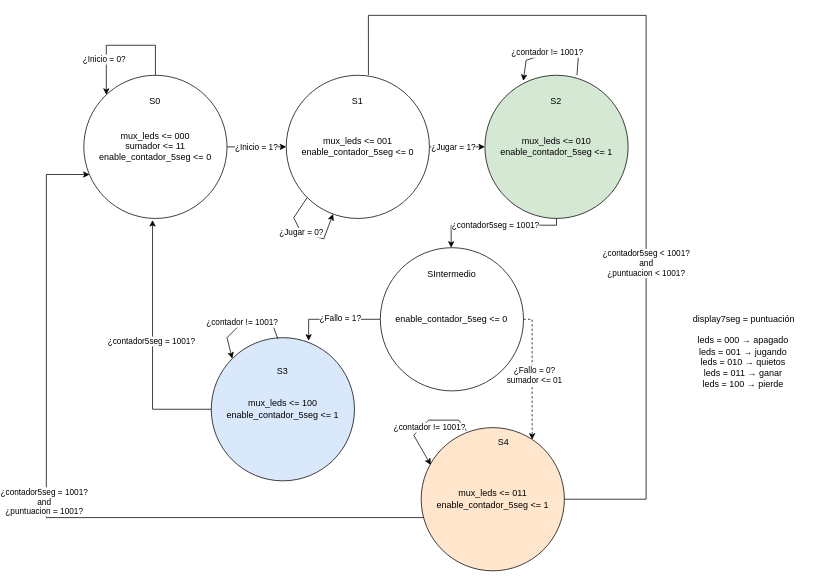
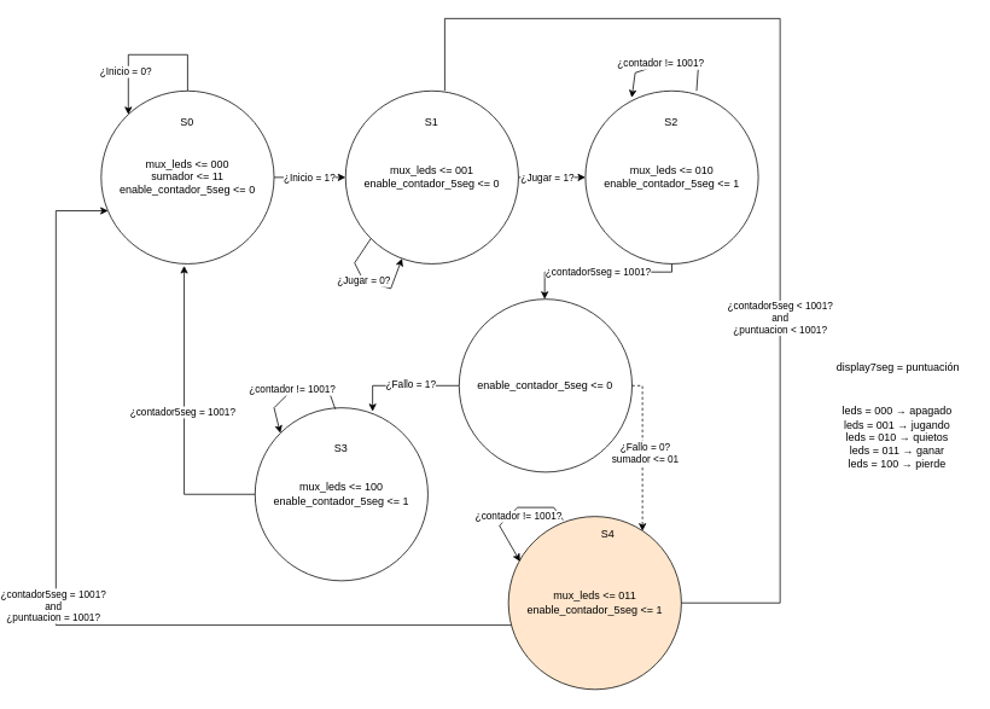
  <mxCell id="0" />
  <mxCell id="1" parent="0" />
- <mxCell id="2" value="display7seg&amp;nbsp;= puntuación" style="text;html=1;align=center;verticalAlign=middle;resizable=0;points=[];autosize=1;strokeColor=none;fillColor=none;" parent="1" vertex="1"><mxGeometry x="871" y="410" width="160" height="30" as="geometry" /></mxCell>
+ <mxCell id="2" value="display7seg&amp;nbsp;= puntuación" style="text;html=1;align=center;verticalAlign=middle;resizable=0;points=[];autosize=1;strokeColor=none;fillColor=none;" parent="1" vertex="1"><mxGeometry x="871" y="390" width="160" height="30" as="geometry" /></mxCell>
  <mxCell id="3" value="leds = 000&amp;nbsp;→ apagado&lt;br&gt;leds = 001&amp;nbsp;→ jugando&lt;br&gt;leds = 010&amp;nbsp;→ quietos&lt;br&gt;leds = 011&amp;nbsp;→ ganar&lt;br&gt;leds = 100&amp;nbsp;→ pierde&lt;br&gt;&amp;nbsp;" style="text;html=1;align=center;verticalAlign=middle;resizable=0;points=[];autosize=1;strokeColor=none;fillColor=none;" parent="1" vertex="1"><mxGeometry x="879.91" y="440" width="140" height="100" as="geometry" /></mxCell>
  <mxCell id="4" style="edgeStyle=orthogonalEdgeStyle;rounded=0;orthogonalLoop=1;jettySize=auto;html=1;entryX=0;entryY=0.5;entryDx=0;entryDy=0;" edge="1" parent="1" source="8" target="11"><mxGeometry relative="1" as="geometry" /></mxCell>
  <mxCell id="5" value="¿Inicio = 1?" style="edgeLabel;html=1;align=center;verticalAlign=middle;resizable=0;points=[];" vertex="1" connectable="0" parent="4"><mxGeometry x="-0.194" y="1" relative="1" as="geometry"><mxPoint x="7" y="1" as="offset" /></mxGeometry></mxCell>
  <mxCell id="6" style="edgeStyle=orthogonalEdgeStyle;rounded=0;orthogonalLoop=1;jettySize=auto;html=1;exitX=0.5;exitY=0;exitDx=0;exitDy=0;" edge="1" parent="1" source="8" target="8"><mxGeometry relative="1" as="geometry"><mxPoint x="100.91" y="109.91" as="targetPoint" /><mxPoint x="147.45" y="99.91" as="sourcePoint" /><Array as="points"><mxPoint x="166.91" y="59.91" /><mxPoint x="100.91" y="59.91" /></Array></mxGeometry></mxCell>
  <mxCell id="7" value="¿Inicio = 0?" style="edgeLabel;html=1;align=center;verticalAlign=middle;resizable=0;points=[];" vertex="1" connectable="0" parent="6"><mxGeometry x="0.447" y="-3" relative="1" as="geometry"><mxPoint as="offset" /></mxGeometry></mxCell>
  <mxCell id="8" value="&lt;div&gt;mux_leds &amp;lt;= 000&lt;/div&gt;&lt;div&gt;sumador &amp;lt;= 11&lt;/div&gt;&lt;div&gt;enable_contador_5seg &amp;lt;= 0&lt;/div&gt;" style="ellipse;whiteSpace=wrap;html=1;aspect=fixed;" vertex="1" parent="1"><mxGeometry x="70.91" y="99.91" width="191" height="191" as="geometry" /></mxCell>
  <mxCell id="9" style="edgeStyle=orthogonalEdgeStyle;rounded=0;orthogonalLoop=1;jettySize=auto;html=1;entryX=0;entryY=0.5;entryDx=0;entryDy=0;" edge="1" parent="1" source="11" target="12"><mxGeometry relative="1" as="geometry" /></mxCell>
  <mxCell id="10" value="¿Jugar = 1?" style="edgeLabel;html=1;align=center;verticalAlign=middle;resizable=0;points=[];" vertex="1" connectable="0" parent="9"><mxGeometry x="-0.136" relative="1" as="geometry"><mxPoint as="offset" /></mxGeometry></mxCell>
  <mxCell id="11" value="&lt;div&gt;mux_leds &amp;lt;= 001&lt;/div&gt;&lt;div&gt;enable_contador_5seg &amp;lt;= 0&lt;/div&gt;" style="ellipse;whiteSpace=wrap;html=1;aspect=fixed;" vertex="1" parent="1"><mxGeometry x="340.91" y="99.91" width="191" height="191" as="geometry" /></mxCell>
- <mxCell id="12" value="&lt;div&gt;mux_leds &amp;lt;= 010&lt;/div&gt;&lt;div&gt;enable_contador_5seg &amp;lt;= 1&lt;/div&gt;" style="ellipse;whiteSpace=wrap;html=1;aspect=fixed;fillColor=#d5e8d4;" vertex="1" parent="1"><mxGeometry x="605.92" y="99.91" width="191" height="191" as="geometry" /></mxCell>
+ <mxCell id="12" value="&lt;div&gt;mux_leds &amp;lt;= 010&lt;/div&gt;&lt;div&gt;enable_contador_5seg &amp;lt;= 1&lt;/div&gt;" style="ellipse;whiteSpace=wrap;html=1;aspect=fixed;" vertex="1" parent="1"><mxGeometry x="605.92" y="99.91" width="191" height="191" as="geometry" /></mxCell>
  <mxCell id="13" style="edgeStyle=orthogonalEdgeStyle;rounded=0;orthogonalLoop=1;jettySize=auto;html=1;entryX=0.68;entryY=0.021;entryDx=0;entryDy=0;entryPerimeter=0;" edge="1" parent="1" source="15" target="26"><mxGeometry relative="1" as="geometry"><Array as="points"><mxPoint x="370.91" y="425.91" /></Array></mxGeometry></mxCell>
  <mxCell id="14" value="¿Fallo = 1?" style="edgeLabel;html=1;align=center;verticalAlign=middle;resizable=0;points=[];" vertex="1" connectable="0" parent="13"><mxGeometry x="-0.124" y="-2" relative="1" as="geometry"><mxPoint as="offset" /></mxGeometry></mxCell>
  <mxCell id="15" value="&lt;div&gt;&lt;span style=&quot;background-color: initial;&quot;&gt;enable_contador_5seg &amp;lt;= 0&lt;/span&gt;&lt;br&gt;&lt;/div&gt;" style="ellipse;whiteSpace=wrap;html=1;aspect=fixed;" vertex="1" parent="1"><mxGeometry x="466.41" y="329.91" width="191" height="191" as="geometry" /></mxCell>
  <mxCell id="16" style="edgeStyle=orthogonalEdgeStyle;rounded=0;orthogonalLoop=1;jettySize=auto;html=1;entryX=0.04;entryY=0.693;entryDx=0;entryDy=0;entryPerimeter=0;" edge="1" parent="1" source="18" target="8"><mxGeometry relative="1" as="geometry"><mxPoint x="10.91" y="259.91" as="targetPoint" /><Array as="points"><mxPoint x="20.91" y="689.91" /><mxPoint x="20.91" y="231.91" /></Array></mxGeometry></mxCell>
  <mxCell id="17" value="¿contador5seg = 1001?&lt;br&gt;and&lt;br&gt;¿puntuacion = 1001?" style="edgeLabel;html=1;align=center;verticalAlign=middle;resizable=0;points=[];" vertex="1" connectable="0" parent="16"><mxGeometry x="0.029" y="3" relative="1" as="geometry"><mxPoint y="-1" as="offset" /></mxGeometry></mxCell>
  <mxCell id="18" value="&lt;div&gt;mux_leds &amp;lt;= 011&lt;/div&gt;&lt;div&gt;enable_contador_5seg &amp;lt;= 1&lt;/div&gt;" style="ellipse;whiteSpace=wrap;html=1;aspect=fixed;fillColor=#ffe6cc;" vertex="1" parent="1"><mxGeometry x="520.91" y="569.91" width="191" height="191" as="geometry" /></mxCell>
  <mxCell id="19" value="S0" style="text;html=1;strokeColor=none;fillColor=none;align=center;verticalAlign=middle;whiteSpace=wrap;rounded=0;" vertex="1" parent="1"><mxGeometry x="136.41" y="119.91" width="60" height="30" as="geometry" /></mxCell>
  <mxCell id="20" value="S1" style="text;html=1;strokeColor=none;fillColor=none;align=center;verticalAlign=middle;whiteSpace=wrap;rounded=0;" vertex="1" parent="1"><mxGeometry x="406.41" y="119.91" width="60" height="30" as="geometry" /></mxCell>
  <mxCell id="21" value="S2" style="text;html=1;strokeColor=none;fillColor=none;align=center;verticalAlign=middle;whiteSpace=wrap;rounded=0;" vertex="1" parent="1"><mxGeometry x="671.42" y="119.91" width="60" height="30" as="geometry" /></mxCell>
- <mxCell id="22" value="SIntermedio" style="text;html=1;strokeColor=none;fillColor=none;align=center;verticalAlign=middle;whiteSpace=wrap;rounded=0;" vertex="1" parent="1"><mxGeometry x="531.91" y="349.91" width="60" height="30" as="geometry" /></mxCell>
  <mxCell id="23" value="S4" style="text;html=1;strokeColor=none;fillColor=none;align=center;verticalAlign=middle;whiteSpace=wrap;rounded=0;" vertex="1" parent="1"><mxGeometry x="601.41" y="574.91" width="60" height="30" as="geometry" /></mxCell>
  <mxCell id="24" value="" style="endArrow=classic;html=1;rounded=0;exitX=0;exitY=1;exitDx=0;exitDy=0;" edge="1" parent="1" source="11" target="11"><mxGeometry relative="1" as="geometry"><mxPoint x="340.91" y="318.13" as="sourcePoint" /><mxPoint x="400.327" y="289.907" as="targetPoint" /><Array as="points"><mxPoint x="350.91" y="289.91" /><mxPoint x="360.91" y="309.91" /><mxPoint x="390.91" y="318.13" /></Array></mxGeometry></mxCell>
  <mxCell id="25" value="¿Jugar = 0?" style="edgeLabel;resizable=0;html=1;align=center;verticalAlign=middle;" connectable="0" vertex="1" parent="24"><mxGeometry relative="1" as="geometry"><mxPoint x="-6" y="-2" as="offset" /></mxGeometry></mxCell>
- <mxCell id="26" value="&lt;div&gt;mux_leds &amp;lt;= 100&lt;/div&gt;&lt;div&gt;enable_contador_5seg &amp;lt;= 1&lt;/div&gt;" style="ellipse;whiteSpace=wrap;html=1;aspect=fixed;fillColor=#dae8fc;" vertex="1" parent="1"><mxGeometry x="240.91" y="449.91" width="191" height="191" as="geometry" /></mxCell>
+ <mxCell id="26" value="&lt;div&gt;mux_leds &amp;lt;= 100&lt;/div&gt;&lt;div&gt;enable_contador_5seg &amp;lt;= 1&lt;/div&gt;" style="ellipse;whiteSpace=wrap;html=1;aspect=fixed;" vertex="1" parent="1"><mxGeometry x="240.91" y="449.91" width="191" height="191" as="geometry" /></mxCell>
  <mxCell id="27" value="S3" style="text;html=1;strokeColor=none;fillColor=none;align=center;verticalAlign=middle;whiteSpace=wrap;rounded=0;" vertex="1" parent="1"><mxGeometry x="306.41" y="479.91" width="60" height="30" as="geometry" /></mxCell>
  <mxCell id="28" style="edgeStyle=orthogonalEdgeStyle;rounded=0;orthogonalLoop=1;jettySize=auto;html=1;" edge="1" parent="1" source="12"><mxGeometry relative="1" as="geometry"><mxPoint x="560.91" y="329.91" as="targetPoint" /><Array as="points"><mxPoint x="701.91" y="299.91" /><mxPoint x="560.91" y="299.91" /></Array></mxGeometry></mxCell>
  <mxCell id="29" value="¿contador5seg = 1001?" style="edgeLabel;html=1;align=center;verticalAlign=middle;resizable=0;points=[];" vertex="1" connectable="0" parent="28"><mxGeometry x="0.012" y="2" relative="1" as="geometry"><mxPoint y="-2" as="offset" /></mxGeometry></mxCell>
  <mxCell id="30" value="" style="endArrow=classic;html=1;rounded=0;exitX=0.643;exitY=0;exitDx=0;exitDy=0;entryX=0.268;entryY=0.039;entryDx=0;entryDy=0;entryPerimeter=0;exitPerimeter=0;" edge="1" parent="1" source="12" target="12"><mxGeometry relative="1" as="geometry"><mxPoint x="658.91" y="29.91" as="sourcePoint" /><mxPoint x="693.91" y="51.91" as="targetPoint" /><Array as="points"><mxPoint x="730.91" y="69.91" /><mxPoint x="690.91" y="69.91" /><mxPoint x="660.91" y="79.91" /></Array></mxGeometry></mxCell>
  <mxCell id="31" value="¿contador != 1001?" style="edgeLabel;resizable=0;html=1;align=center;verticalAlign=middle;" connectable="0" vertex="1" parent="30"><mxGeometry relative="1" as="geometry"><mxPoint x="-7" as="offset" /></mxGeometry></mxCell>
  <mxCell id="32" style="edgeStyle=orthogonalEdgeStyle;rounded=0;orthogonalLoop=1;jettySize=auto;html=1;exitX=0;exitY=0.5;exitDx=0;exitDy=0;entryX=0.48;entryY=1.011;entryDx=0;entryDy=0;entryPerimeter=0;" edge="1" parent="1" source="26" target="8"><mxGeometry relative="1" as="geometry"><mxPoint x="815.874" y="490.732" as="sourcePoint" /><mxPoint x="161.91" y="295.91" as="targetPoint" /><Array as="points"><mxPoint x="162.91" y="545.91" /></Array></mxGeometry></mxCell>
  <mxCell id="33" value="¿contador5seg = 1001?" style="edgeLabel;html=1;align=center;verticalAlign=middle;resizable=0;points=[];" vertex="1" connectable="0" parent="32"><mxGeometry x="0.012" y="2" relative="1" as="geometry"><mxPoint y="-2" as="offset" /></mxGeometry></mxCell>
  <mxCell id="34" value="" style="endArrow=classic;html=1;rounded=0;exitX=0.464;exitY=0.007;exitDx=0;exitDy=0;entryX=0;entryY=0;entryDx=0;entryDy=0;exitPerimeter=0;" edge="1" parent="1" source="26" target="26"><mxGeometry relative="1" as="geometry"><mxPoint x="343.208" y="451.247" as="sourcePoint" /><mxPoint x="270.819" y="486.391" as="targetPoint" /><Array as="points"><mxPoint x="321.91" y="429.91" /><mxPoint x="281.91" y="429.91" /><mxPoint x="261.91" y="449.91" /></Array></mxGeometry></mxCell>
  <mxCell id="35" value="¿contador != 1001?" style="edgeLabel;resizable=0;html=1;align=center;verticalAlign=middle;" connectable="0" vertex="1" parent="34"><mxGeometry relative="1" as="geometry"><mxPoint x="-3" as="offset" /></mxGeometry></mxCell>
  <mxCell id="36" style="edgeStyle=orthogonalEdgeStyle;rounded=0;orthogonalLoop=1;jettySize=auto;html=1;entryX=0.775;entryY=0.084;entryDx=0;entryDy=0;entryPerimeter=0;dashed=1;" edge="1" parent="1" source="15" target="18"><mxGeometry relative="1" as="geometry"><Array as="points"><mxPoint x="668.91" y="425.91" /></Array></mxGeometry></mxCell>
  <mxCell id="37" value="¿Fallo = 0?&lt;br&gt;sumador &amp;lt;= 01" style="edgeLabel;html=1;align=center;verticalAlign=middle;resizable=0;points=[];" vertex="1" connectable="0" parent="36"><mxGeometry x="-0.347" y="-3" relative="1" as="geometry"><mxPoint x="6" y="30" as="offset" /></mxGeometry></mxCell>
  <mxCell id="38" value="" style="endArrow=classic;html=1;rounded=0;exitX=0.316;exitY=0.021;exitDx=0;exitDy=0;entryX=0.067;entryY=0.26;entryDx=0;entryDy=0;exitPerimeter=0;entryPerimeter=0;" edge="1" parent="1" source="18" target="18"><mxGeometry relative="1" as="geometry"><mxPoint x="578.91" y="580.91" as="sourcePoint" /><mxPoint x="517.91" y="607.91" as="targetPoint" /><Array as="points"><mxPoint x="570.91" y="559.91" /><mxPoint x="530.91" y="559.91" /><mxPoint x="510.91" y="579.91" /></Array></mxGeometry></mxCell>
  <mxCell id="39" value="¿contador != 1001?" style="edgeLabel;resizable=0;html=1;align=center;verticalAlign=middle;" connectable="0" vertex="1" parent="38"><mxGeometry relative="1" as="geometry"><mxPoint x="7" y="4" as="offset" /></mxGeometry></mxCell>
  <mxCell id="40" style="edgeStyle=orthogonalEdgeStyle;rounded=0;orthogonalLoop=1;jettySize=auto;html=1;entryX=0.574;entryY=-0.001;entryDx=0;entryDy=0;entryPerimeter=0;endArrow=none;" edge="1" parent="1" source="18" target="11"><mxGeometry relative="1" as="geometry"><Array as="points"><mxPoint x="821" y="665" /><mxPoint x="821" y="20" /><mxPoint x="451" y="20" /></Array></mxGeometry></mxCell>
  <mxCell id="41" value="¿contador5seg &amp;lt; 1001?&lt;br&gt;and&lt;br&gt;¿puntuacion &amp;lt; 1001?" style="edgeLabel;html=1;align=center;verticalAlign=middle;resizable=0;points=[];" vertex="1" connectable="0" parent="40"><mxGeometry x="-0.116" relative="1" as="geometry"><mxPoint x="-1" y="108" as="offset" /></mxGeometry></mxCell>
